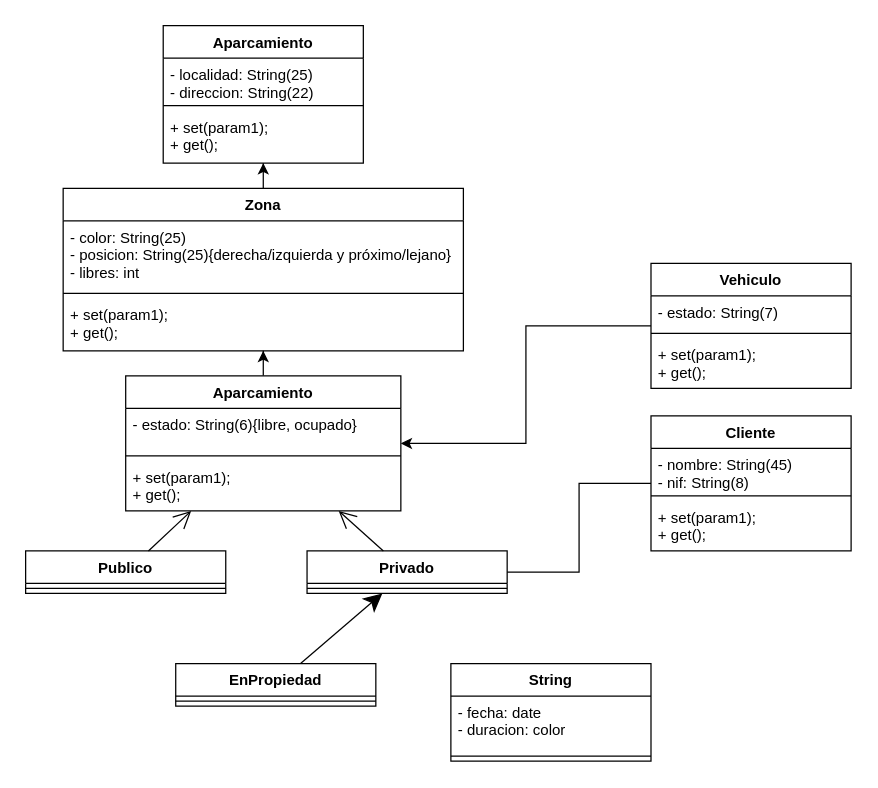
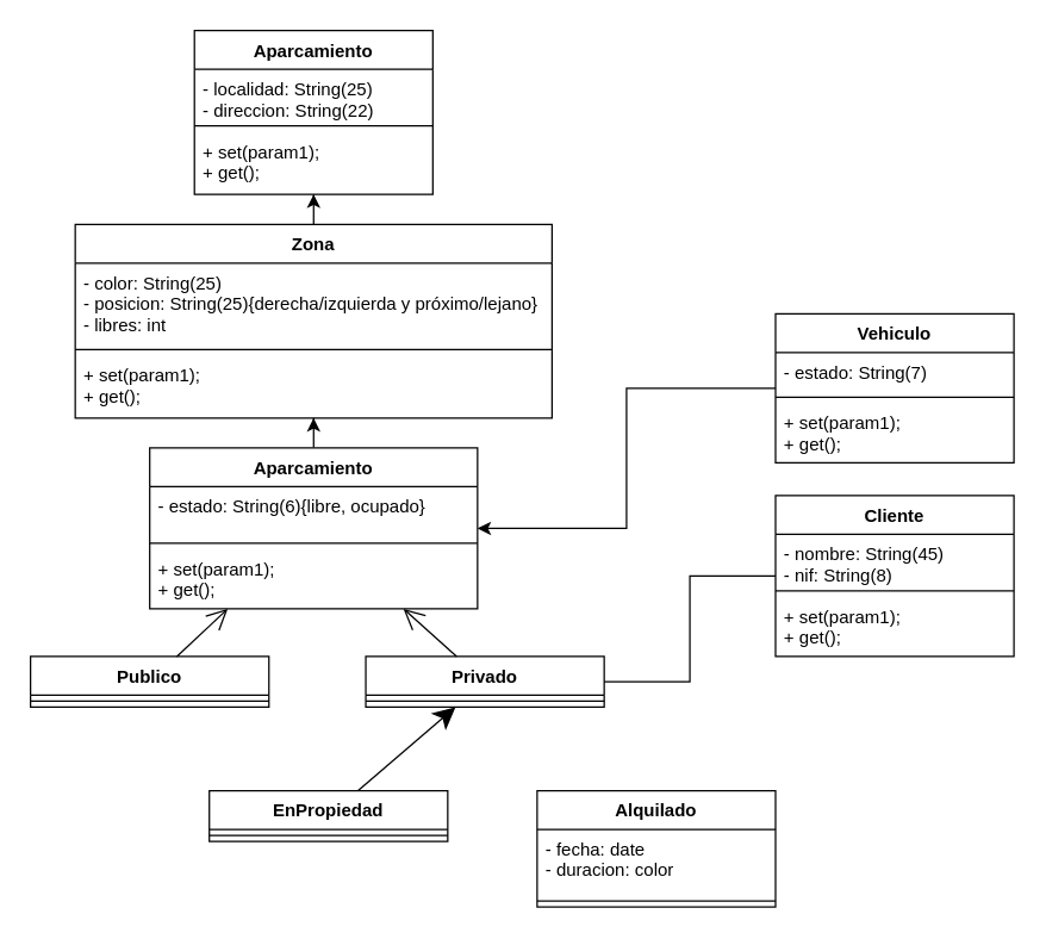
  <mxCell id="0" />
  <mxCell id="1" parent="0" />
  <mxCell id="2" value="Aparcamiento" style="swimlane;fontStyle=1;align=center;verticalAlign=top;childLayout=stackLayout;horizontal=1;startSize=26;horizontalStack=0;resizeParent=1;resizeParentMax=0;resizeLast=0;collapsible=1;marginBottom=0;" vertex="1" parent="1"><mxGeometry x="130" y="20" width="160" height="110" as="geometry" /></mxCell>
  <mxCell id="3" value="- localidad: String(25)&#10;- direccion: String(22)" style="text;strokeColor=none;fillColor=none;align=left;verticalAlign=top;spacingLeft=4;spacingRight=4;overflow=hidden;rotatable=0;points=[[0,0.5],[1,0.5]];portConstraint=eastwest;" vertex="1" parent="2"><mxGeometry y="26" width="160" height="34" as="geometry" /></mxCell>
  <mxCell id="4" value="" style="line;strokeWidth=1;fillColor=none;align=left;verticalAlign=middle;spacingTop=-1;spacingLeft=3;spacingRight=3;rotatable=0;labelPosition=right;points=[];portConstraint=eastwest;strokeColor=inherit;" vertex="1" parent="2"><mxGeometry y="60" width="160" height="8" as="geometry" /></mxCell>
  <mxCell id="5" value="+ set(param1);&#10;+ get();" style="text;strokeColor=none;fillColor=none;align=left;verticalAlign=top;spacingLeft=4;spacingRight=4;overflow=hidden;rotatable=0;points=[[0,0.5],[1,0.5]];portConstraint=eastwest;" vertex="1" parent="2"><mxGeometry y="68" width="160" height="42" as="geometry" /></mxCell>
  <mxCell id="6" style="edgeStyle=orthogonalEdgeStyle;rounded=0;orthogonalLoop=1;jettySize=auto;html=1;" edge="1" parent="1" source="7" target="2"><mxGeometry relative="1" as="geometry" /></mxCell>
  <mxCell id="7" value="Zona" style="swimlane;fontStyle=1;align=center;verticalAlign=top;childLayout=stackLayout;horizontal=1;startSize=26;horizontalStack=0;resizeParent=1;resizeParentMax=0;resizeLast=0;collapsible=1;marginBottom=0;" vertex="1" parent="1"><mxGeometry x="50" y="150" width="320" height="130" as="geometry" /></mxCell>
  <mxCell id="8" value="- color: String(25)&#10;- posicion: String(25){derecha/izquierda y próximo/lejano}&#10;- libres: int" style="text;strokeColor=none;fillColor=none;align=left;verticalAlign=top;spacingLeft=4;spacingRight=4;overflow=hidden;rotatable=0;points=[[0,0.5],[1,0.5]];portConstraint=eastwest;" vertex="1" parent="7"><mxGeometry y="26" width="320" height="54" as="geometry" /></mxCell>
  <mxCell id="9" value="" style="line;strokeWidth=1;fillColor=none;align=left;verticalAlign=middle;spacingTop=-1;spacingLeft=3;spacingRight=3;rotatable=0;labelPosition=right;points=[];portConstraint=eastwest;strokeColor=inherit;" vertex="1" parent="7"><mxGeometry y="80" width="320" height="8" as="geometry" /></mxCell>
  <mxCell id="10" value="+ set(param1);&#10;+ get();" style="text;strokeColor=none;fillColor=none;align=left;verticalAlign=top;spacingLeft=4;spacingRight=4;overflow=hidden;rotatable=0;points=[[0,0.5],[1,0.5]];portConstraint=eastwest;" vertex="1" parent="7"><mxGeometry y="88" width="320" height="42" as="geometry" /></mxCell>
  <mxCell id="11" style="edgeStyle=orthogonalEdgeStyle;rounded=0;orthogonalLoop=1;jettySize=auto;html=1;" edge="1" parent="1" source="12" target="7"><mxGeometry relative="1" as="geometry" /></mxCell>
  <mxCell id="12" value="Aparcamiento" style="swimlane;fontStyle=1;align=center;verticalAlign=top;childLayout=stackLayout;horizontal=1;startSize=26;horizontalStack=0;resizeParent=1;resizeParentMax=0;resizeLast=0;collapsible=1;marginBottom=0;" vertex="1" parent="1"><mxGeometry x="100" y="300" width="220" height="108" as="geometry" /></mxCell>
  <mxCell id="13" value="- estado: String(6){libre, ocupado}" style="text;strokeColor=none;fillColor=none;align=left;verticalAlign=top;spacingLeft=4;spacingRight=4;overflow=hidden;rotatable=0;points=[[0,0.5],[1,0.5]];portConstraint=eastwest;" vertex="1" parent="12"><mxGeometry y="26" width="220" height="34" as="geometry" /></mxCell>
  <mxCell id="14" value="" style="line;strokeWidth=1;fillColor=none;align=left;verticalAlign=middle;spacingTop=-1;spacingLeft=3;spacingRight=3;rotatable=0;labelPosition=right;points=[];portConstraint=eastwest;strokeColor=inherit;" vertex="1" parent="12"><mxGeometry y="60" width="220" height="8" as="geometry" /></mxCell>
  <mxCell id="15" value="+ set(param1);&#10;+ get();" style="text;strokeColor=none;fillColor=none;align=left;verticalAlign=top;spacingLeft=4;spacingRight=4;overflow=hidden;rotatable=0;points=[[0,0.5],[1,0.5]];portConstraint=eastwest;" vertex="1" parent="12"><mxGeometry y="68" width="220" height="40" as="geometry" /></mxCell>
  <mxCell id="16" value="Publico" style="swimlane;fontStyle=1;align=center;verticalAlign=top;childLayout=stackLayout;horizontal=1;startSize=26;horizontalStack=0;resizeParent=1;resizeParentMax=0;resizeLast=0;collapsible=1;marginBottom=0;" vertex="1" parent="1"><mxGeometry x="20" y="440" width="160" height="34" as="geometry" /></mxCell>
  <mxCell id="17" value="" style="line;strokeWidth=1;fillColor=none;align=left;verticalAlign=middle;spacingTop=-1;spacingLeft=3;spacingRight=3;rotatable=0;labelPosition=right;points=[];portConstraint=eastwest;strokeColor=inherit;" vertex="1" parent="16"><mxGeometry y="26" width="160" height="8" as="geometry" /></mxCell>
  <mxCell id="18" value="EnPropiedad" style="swimlane;fontStyle=1;align=center;verticalAlign=top;childLayout=stackLayout;horizontal=1;startSize=26;horizontalStack=0;resizeParent=1;resizeParentMax=0;resizeLast=0;collapsible=1;marginBottom=0;" vertex="1" parent="1"><mxGeometry x="140" y="530" width="160" height="34" as="geometry" /></mxCell>
  <mxCell id="19" value="" style="line;strokeWidth=1;fillColor=none;align=left;verticalAlign=middle;spacingTop=-1;spacingLeft=3;spacingRight=3;rotatable=0;labelPosition=right;points=[];portConstraint=eastwest;strokeColor=inherit;" vertex="1" parent="18"><mxGeometry y="26" width="160" height="8" as="geometry" /></mxCell>
- <mxCell id="20" value="String" style="swimlane;fontStyle=1;align=center;verticalAlign=top;childLayout=stackLayout;horizontal=1;startSize=26;horizontalStack=0;resizeParent=1;resizeParentMax=0;resizeLast=0;collapsible=1;marginBottom=0;" vertex="1" parent="1"><mxGeometry x="360" y="530" width="160" height="78" as="geometry" /></mxCell>
+ <mxCell id="20" value="Alquilado" style="swimlane;fontStyle=1;align=center;verticalAlign=top;childLayout=stackLayout;horizontal=1;startSize=26;horizontalStack=0;resizeParent=1;resizeParentMax=0;resizeLast=0;collapsible=1;marginBottom=0;" vertex="1" parent="1"><mxGeometry x="360" y="530" width="160" height="78" as="geometry" /></mxCell>
  <mxCell id="21" value="- fecha: date&#10;- duracion: color" style="text;strokeColor=none;fillColor=none;align=left;verticalAlign=top;spacingLeft=4;spacingRight=4;overflow=hidden;rotatable=0;points=[[0,0.5],[1,0.5]];portConstraint=eastwest;" vertex="1" parent="20"><mxGeometry y="26" width="160" height="44" as="geometry" /></mxCell>
  <mxCell id="22" value="" style="line;strokeWidth=1;fillColor=none;align=left;verticalAlign=middle;spacingTop=-1;spacingLeft=3;spacingRight=3;rotatable=0;labelPosition=right;points=[];portConstraint=eastwest;strokeColor=inherit;" vertex="1" parent="20"><mxGeometry y="70" width="160" height="8" as="geometry" /></mxCell>
  <mxCell id="23" value="Privado" style="swimlane;fontStyle=1;align=center;verticalAlign=top;childLayout=stackLayout;horizontal=1;startSize=26;horizontalStack=0;resizeParent=1;resizeParentMax=0;resizeLast=0;collapsible=1;marginBottom=0;" vertex="1" parent="1"><mxGeometry x="245" y="440" width="160" height="34" as="geometry" /></mxCell>
  <mxCell id="24" value="" style="line;strokeWidth=1;fillColor=none;align=left;verticalAlign=middle;spacingTop=-1;spacingLeft=3;spacingRight=3;rotatable=0;labelPosition=right;points=[];portConstraint=eastwest;strokeColor=inherit;" vertex="1" parent="23"><mxGeometry y="26" width="160" height="8" as="geometry" /></mxCell>
  <mxCell id="25" style="edgeStyle=orthogonalEdgeStyle;rounded=0;orthogonalLoop=1;jettySize=auto;html=1;endArrow=none;" edge="1" parent="1" source="26" target="23"><mxGeometry relative="1" as="geometry" /></mxCell>
  <mxCell id="26" value="Cliente" style="swimlane;fontStyle=1;align=center;verticalAlign=top;childLayout=stackLayout;horizontal=1;startSize=26;horizontalStack=0;resizeParent=1;resizeParentMax=0;resizeLast=0;collapsible=1;marginBottom=0;" vertex="1" parent="1"><mxGeometry x="520" y="332" width="160" height="108" as="geometry" /></mxCell>
  <mxCell id="27" value="- nombre: String(45)&#10;- nif: String(8)" style="text;strokeColor=none;fillColor=none;align=left;verticalAlign=top;spacingLeft=4;spacingRight=4;overflow=hidden;rotatable=0;points=[[0,0.5],[1,0.5]];portConstraint=eastwest;" vertex="1" parent="26"><mxGeometry y="26" width="160" height="34" as="geometry" /></mxCell>
  <mxCell id="28" value="" style="line;strokeWidth=1;fillColor=none;align=left;verticalAlign=middle;spacingTop=-1;spacingLeft=3;spacingRight=3;rotatable=0;labelPosition=right;points=[];portConstraint=eastwest;strokeColor=inherit;" vertex="1" parent="26"><mxGeometry y="60" width="160" height="8" as="geometry" /></mxCell>
  <mxCell id="29" value="+ set(param1);&#10;+ get();" style="text;strokeColor=none;fillColor=none;align=left;verticalAlign=top;spacingLeft=4;spacingRight=4;overflow=hidden;rotatable=0;points=[[0,0.5],[1,0.5]];portConstraint=eastwest;" vertex="1" parent="26"><mxGeometry y="68" width="160" height="40" as="geometry" /></mxCell>
  <mxCell id="30" value="" style="endArrow=open;endFill=1;endSize=12;html=1;rounded=0;" edge="1" parent="1" source="23" target="12"><mxGeometry width="160" relative="1" as="geometry"><mxPoint x="350" y="510" as="sourcePoint" /><mxPoint x="510" y="510" as="targetPoint" /></mxGeometry></mxCell>
  <mxCell id="31" value="" style="endArrow=open;endFill=1;endSize=12;html=1;rounded=0;" edge="1" parent="1" source="16" target="12"><mxGeometry width="160" relative="1" as="geometry"><mxPoint x="360" y="380" as="sourcePoint" /><mxPoint x="520" y="380" as="targetPoint" /></mxGeometry></mxCell>
  <mxCell id="32" value="" style="endArrow=classic;endFill=1;endSize=12;html=1;rounded=0;" edge="1" parent="1" source="18" target="23"><mxGeometry width="160" relative="1" as="geometry"><mxPoint x="360" y="380" as="sourcePoint" /><mxPoint x="520" y="380" as="targetPoint" /></mxGeometry></mxCell>
  <mxCell id="33" style="edgeStyle=orthogonalEdgeStyle;rounded=0;orthogonalLoop=1;jettySize=auto;html=1;" edge="1" parent="1" source="34" target="12"><mxGeometry relative="1" as="geometry" /></mxCell>
  <mxCell id="34" value="Vehiculo" style="swimlane;fontStyle=1;align=center;verticalAlign=top;childLayout=stackLayout;horizontal=1;startSize=26;horizontalStack=0;resizeParent=1;resizeParentMax=0;resizeLast=0;collapsible=1;marginBottom=0;" vertex="1" parent="1"><mxGeometry x="520" y="210" width="160" height="100" as="geometry" /></mxCell>
  <mxCell id="35" value="- estado: String(7)" style="text;strokeColor=none;fillColor=none;align=left;verticalAlign=top;spacingLeft=4;spacingRight=4;overflow=hidden;rotatable=0;points=[[0,0.5],[1,0.5]];portConstraint=eastwest;" vertex="1" parent="34"><mxGeometry y="26" width="160" height="26" as="geometry" /></mxCell>
  <mxCell id="36" value="" style="line;strokeWidth=1;fillColor=none;align=left;verticalAlign=middle;spacingTop=-1;spacingLeft=3;spacingRight=3;rotatable=0;labelPosition=right;points=[];portConstraint=eastwest;strokeColor=inherit;" vertex="1" parent="34"><mxGeometry y="52" width="160" height="8" as="geometry" /></mxCell>
  <mxCell id="37" value="+ set(param1);&#10;+ get();" style="text;strokeColor=none;fillColor=none;align=left;verticalAlign=top;spacingLeft=4;spacingRight=4;overflow=hidden;rotatable=0;points=[[0,0.5],[1,0.5]];portConstraint=eastwest;" vertex="1" parent="34"><mxGeometry y="60" width="160" height="40" as="geometry" /></mxCell>
